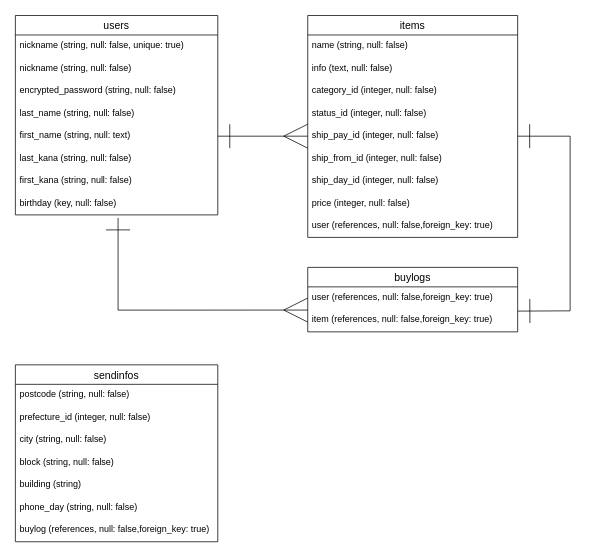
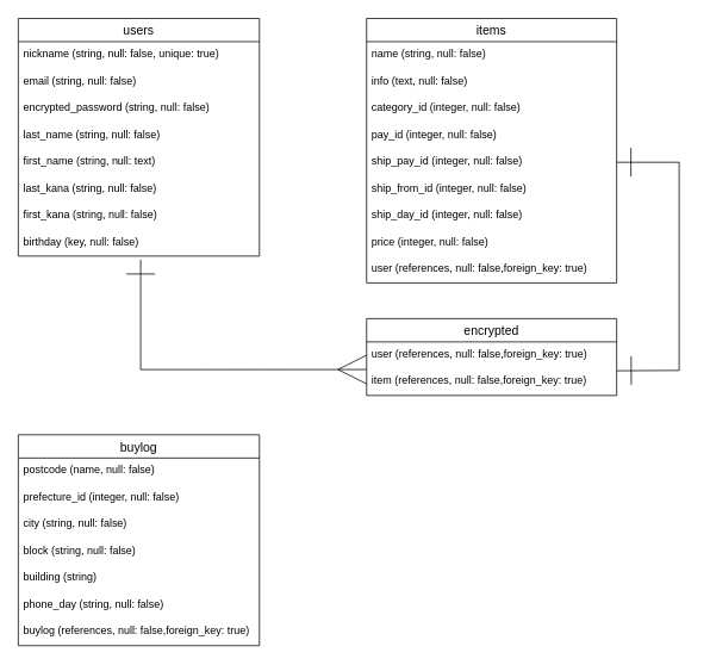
  <mxCell id="0" />
  <mxCell id="1" parent="0" />
  <mxCell id="2" value="users" style="swimlane;fontStyle=0;childLayout=stackLayout;horizontal=1;startSize=26;horizontalStack=0;resizeParent=1;resizeParentMax=0;resizeLast=0;collapsible=1;marginBottom=0;align=center;fontSize=14;" parent="1" vertex="1"><mxGeometry x="20" y="20" width="270" height="266" as="geometry"><mxRectangle x="70" y="170" width="70" height="26" as="alternateBounds" /></mxGeometry></mxCell>
  <mxCell id="3" value="nickname (string, null: false, unique: true)" style="text;strokeColor=none;fillColor=none;spacingLeft=4;spacingRight=4;overflow=hidden;rotatable=0;points=[[0,0.5],[1,0.5]];portConstraint=eastwest;fontSize=12;" parent="2" vertex="1"><mxGeometry y="26" width="270" height="30" as="geometry" /></mxCell>
- <mxCell id="4" value="nickname (string, null: false)" style="text;strokeColor=none;fillColor=none;spacingLeft=4;spacingRight=4;overflow=hidden;rotatable=0;points=[[0,0.5],[1,0.5]];portConstraint=eastwest;fontSize=12;" vertex="1" parent="2"><mxGeometry y="56" width="270" height="30" as="geometry" /></mxCell>
+ <mxCell id="4" value="email (string, null: false)" style="text;strokeColor=none;fillColor=none;spacingLeft=4;spacingRight=4;overflow=hidden;rotatable=0;points=[[0,0.5],[1,0.5]];portConstraint=eastwest;fontSize=12;" vertex="1" parent="2"><mxGeometry y="56" width="270" height="30" as="geometry" /></mxCell>
  <mxCell id="5" value=" encrypted_password (string, null: false)" style="text;strokeColor=none;fillColor=none;spacingLeft=4;spacingRight=4;overflow=hidden;rotatable=0;points=[[0,0.5],[1,0.5]];portConstraint=eastwest;fontSize=12;" vertex="1" parent="2"><mxGeometry y="86" width="270" height="30" as="geometry" /></mxCell>
  <mxCell id="6" value="last_name (string, null: false)&#10;" style="text;strokeColor=none;fillColor=none;spacingLeft=4;spacingRight=4;overflow=hidden;rotatable=0;points=[[0,0.5],[1,0.5]];portConstraint=eastwest;fontSize=12;" parent="2" vertex="1"><mxGeometry y="116" width="270" height="30" as="geometry" /></mxCell>
  <mxCell id="7" value="first_name (string, null: text)" style="text;strokeColor=none;fillColor=none;spacingLeft=4;spacingRight=4;overflow=hidden;rotatable=0;points=[[0,0.5],[1,0.5]];portConstraint=eastwest;fontSize=12;" parent="2" vertex="1"><mxGeometry y="146" width="270" height="30" as="geometry" /></mxCell>
  <mxCell id="8" value="last_kana (string, null: false)" style="text;strokeColor=none;fillColor=none;spacingLeft=4;spacingRight=4;overflow=hidden;rotatable=0;points=[[0,0.5],[1,0.5]];portConstraint=eastwest;fontSize=12;" vertex="1" parent="2"><mxGeometry y="176" width="270" height="30" as="geometry" /></mxCell>
  <mxCell id="9" value="first_kana (string, null: false)" style="text;strokeColor=none;fillColor=none;spacingLeft=4;spacingRight=4;overflow=hidden;rotatable=0;points=[[0,0.5],[1,0.5]];portConstraint=eastwest;fontSize=12;" vertex="1" parent="2"><mxGeometry y="206" width="270" height="30" as="geometry" /></mxCell>
  <mxCell id="10" value="birthday (key, null: false)" style="text;strokeColor=none;fillColor=none;spacingLeft=4;spacingRight=4;overflow=hidden;rotatable=0;points=[[0,0.5],[1,0.5]];portConstraint=eastwest;fontSize=12;" vertex="1" parent="2"><mxGeometry y="236" width="270" height="30" as="geometry" /></mxCell>
- <mxCell id="11" value="sendinfos" style="swimlane;fontStyle=0;childLayout=stackLayout;horizontal=1;startSize=26;horizontalStack=0;resizeParent=1;resizeParentMax=0;resizeLast=0;collapsible=1;marginBottom=0;align=center;fontSize=14;" parent="1" vertex="1"><mxGeometry x="20" y="486" width="270" height="236" as="geometry" /></mxCell>
- <mxCell id="12" value="postcode (string, null: false)" style="text;strokeColor=none;fillColor=none;spacingLeft=4;spacingRight=4;overflow=hidden;rotatable=0;points=[[0,0.5],[1,0.5]];portConstraint=eastwest;fontSize=12;" parent="11" vertex="1"><mxGeometry y="26" width="270" height="30" as="geometry" /></mxCell>
+ <mxCell id="11" value="buylog" style="swimlane;fontStyle=0;childLayout=stackLayout;horizontal=1;startSize=26;horizontalStack=0;resizeParent=1;resizeParentMax=0;resizeLast=0;collapsible=1;marginBottom=0;align=center;fontSize=14;" parent="1" vertex="1"><mxGeometry x="20" y="486" width="270" height="236" as="geometry" /></mxCell>
+ <mxCell id="12" value="postcode (name, null: false)" style="text;strokeColor=none;fillColor=none;spacingLeft=4;spacingRight=4;overflow=hidden;rotatable=0;points=[[0,0.5],[1,0.5]];portConstraint=eastwest;fontSize=12;" parent="11" vertex="1"><mxGeometry y="26" width="270" height="30" as="geometry" /></mxCell>
  <mxCell id="13" value="prefecture_id (integer, null: false)" style="text;strokeColor=none;fillColor=none;spacingLeft=4;spacingRight=4;overflow=hidden;rotatable=0;points=[[0,0.5],[1,0.5]];portConstraint=eastwest;fontSize=12;" parent="11" vertex="1"><mxGeometry y="56" width="270" height="30" as="geometry" /></mxCell>
  <mxCell id="14" value="city (string, null: false)" style="text;strokeColor=none;fillColor=none;spacingLeft=4;spacingRight=4;overflow=hidden;rotatable=0;points=[[0,0.5],[1,0.5]];portConstraint=eastwest;fontSize=12;" vertex="1" parent="11"><mxGeometry y="86" width="270" height="30" as="geometry" /></mxCell>
  <mxCell id="15" value="block (string, null: false)" style="text;strokeColor=none;fillColor=none;spacingLeft=4;spacingRight=4;overflow=hidden;rotatable=0;points=[[0,0.5],[1,0.5]];portConstraint=eastwest;fontSize=12;" vertex="1" parent="11"><mxGeometry y="116" width="270" height="30" as="geometry" /></mxCell>
  <mxCell id="16" value="building (string)" style="text;strokeColor=none;fillColor=none;spacingLeft=4;spacingRight=4;overflow=hidden;rotatable=0;points=[[0,0.5],[1,0.5]];portConstraint=eastwest;fontSize=12;" vertex="1" parent="11"><mxGeometry y="146" width="270" height="30" as="geometry" /></mxCell>
  <mxCell id="17" value="phone_day (string, null: false)" style="text;strokeColor=none;fillColor=none;spacingLeft=4;spacingRight=4;overflow=hidden;rotatable=0;points=[[0,0.5],[1,0.5]];portConstraint=eastwest;fontSize=12;" vertex="1" parent="11"><mxGeometry y="176" width="270" height="30" as="geometry" /></mxCell>
  <mxCell id="18" value="buylog (references, null: false,foreign_key: true)" style="text;strokeColor=none;fillColor=none;spacingLeft=4;spacingRight=4;overflow=hidden;rotatable=0;points=[[0,0.5],[1,0.5]];portConstraint=eastwest;fontSize=12;" vertex="1" parent="11"><mxGeometry y="206" width="270" height="30" as="geometry" /></mxCell>
- <mxCell id="19" value="buylogs" style="swimlane;fontStyle=0;childLayout=stackLayout;horizontal=1;startSize=26;horizontalStack=0;resizeParent=1;resizeParentMax=0;resizeLast=0;collapsible=1;marginBottom=0;align=center;fontSize=14;" parent="1" vertex="1"><mxGeometry x="410" y="356" width="280" height="86" as="geometry" /></mxCell>
+ <mxCell id="19" value="encrypted" style="swimlane;fontStyle=0;childLayout=stackLayout;horizontal=1;startSize=26;horizontalStack=0;resizeParent=1;resizeParentMax=0;resizeLast=0;collapsible=1;marginBottom=0;align=center;fontSize=14;" parent="1" vertex="1"><mxGeometry x="410" y="356" width="280" height="86" as="geometry" /></mxCell>
  <mxCell id="20" value="user (references, null: false,foreign_key: true)" style="text;strokeColor=none;fillColor=none;spacingLeft=4;spacingRight=4;overflow=hidden;rotatable=0;points=[[0,0.5],[1,0.5]];portConstraint=eastwest;fontSize=12;" parent="19" vertex="1"><mxGeometry y="26" width="280" height="30" as="geometry" /></mxCell>
  <mxCell id="21" value="item (references, null: false,foreign_key: true)" style="text;strokeColor=none;fillColor=none;spacingLeft=4;spacingRight=4;overflow=hidden;rotatable=0;points=[[0,0.5],[1,0.5]];portConstraint=eastwest;fontSize=12;" vertex="1" parent="19"><mxGeometry y="56" width="280" height="30" as="geometry" /></mxCell>
  <mxCell id="22" value="items" style="swimlane;fontStyle=0;childLayout=stackLayout;horizontal=1;startSize=26;horizontalStack=0;resizeParent=1;resizeParentMax=0;resizeLast=0;collapsible=1;marginBottom=0;align=center;fontSize=14;" parent="1" vertex="1"><mxGeometry x="410" y="20" width="280" height="296" as="geometry" /></mxCell>
  <mxCell id="23" value="name (string, null: false)" style="text;strokeColor=none;fillColor=none;spacingLeft=4;spacingRight=4;overflow=hidden;rotatable=0;points=[[0,0.5],[1,0.5]];portConstraint=eastwest;fontSize=12;" parent="22" vertex="1"><mxGeometry y="26" width="280" height="30" as="geometry" /></mxCell>
  <mxCell id="24" value="info (text, null: false)" style="text;strokeColor=none;fillColor=none;spacingLeft=4;spacingRight=4;overflow=hidden;rotatable=0;points=[[0,0.5],[1,0.5]];portConstraint=eastwest;fontSize=12;" parent="22" vertex="1"><mxGeometry y="56" width="280" height="30" as="geometry" /></mxCell>
  <mxCell id="25" value="category_id (integer, null: false)" style="text;strokeColor=none;fillColor=none;spacingLeft=4;spacingRight=4;overflow=hidden;rotatable=0;points=[[0,0.5],[1,0.5]];portConstraint=eastwest;fontSize=12;" vertex="1" parent="22"><mxGeometry y="86" width="280" height="30" as="geometry" /></mxCell>
- <mxCell id="26" value="status_id (integer, null: false)" style="text;strokeColor=none;fillColor=none;spacingLeft=4;spacingRight=4;overflow=hidden;rotatable=0;points=[[0,0.5],[1,0.5]];portConstraint=eastwest;fontSize=12;" vertex="1" parent="22"><mxGeometry y="116" width="280" height="30" as="geometry" /></mxCell>
+ <mxCell id="26" value="pay_id (integer, null: false)" style="text;strokeColor=none;fillColor=none;spacingLeft=4;spacingRight=4;overflow=hidden;rotatable=0;points=[[0,0.5],[1,0.5]];portConstraint=eastwest;fontSize=12;" vertex="1" parent="22"><mxGeometry y="116" width="280" height="30" as="geometry" /></mxCell>
  <mxCell id="27" value="ship_pay_id (integer, null: false)" style="text;strokeColor=none;fillColor=none;spacingLeft=4;spacingRight=4;overflow=hidden;rotatable=0;points=[[0,0.5],[1,0.5]];portConstraint=eastwest;fontSize=12;" vertex="1" parent="22"><mxGeometry y="146" width="280" height="30" as="geometry" /></mxCell>
  <mxCell id="28" value="ship_from_id (integer, null: false)" style="text;strokeColor=none;fillColor=none;spacingLeft=4;spacingRight=4;overflow=hidden;rotatable=0;points=[[0,0.5],[1,0.5]];portConstraint=eastwest;fontSize=12;" vertex="1" parent="22"><mxGeometry y="176" width="280" height="30" as="geometry" /></mxCell>
  <mxCell id="29" value="ship_day_id (integer, null: false)" style="text;strokeColor=none;fillColor=none;spacingLeft=4;spacingRight=4;overflow=hidden;rotatable=0;points=[[0,0.5],[1,0.5]];portConstraint=eastwest;fontSize=12;" vertex="1" parent="22"><mxGeometry y="206" width="280" height="30" as="geometry" /></mxCell>
  <mxCell id="30" value="price (integer, null: false)" style="text;strokeColor=none;fillColor=none;spacingLeft=4;spacingRight=4;overflow=hidden;rotatable=0;points=[[0,0.5],[1,0.5]];portConstraint=eastwest;fontSize=12;" vertex="1" parent="22"><mxGeometry y="236" width="280" height="30" as="geometry" /></mxCell>
  <mxCell id="31" value="user (references, null: false,foreign_key: true)" style="text;strokeColor=none;fillColor=none;spacingLeft=4;spacingRight=4;overflow=hidden;rotatable=0;points=[[0,0.5],[1,0.5]];portConstraint=eastwest;fontSize=12;" parent="22" vertex="1"><mxGeometry y="266" width="280" height="30" as="geometry" /></mxCell>
- <mxCell id="32" value="" style="endArrow=ERmany;html=1;rounded=0;endFill=0;startSize=30;startArrow=ERone;startFill=0;endSize=30;exitX=1;exitY=0.5;exitDx=0;exitDy=0;entryX=0;entryY=0.5;entryDx=0;entryDy=0;" edge="1" parent="1" source="7" target="27"><mxGeometry relative="1" as="geometry"><mxPoint x="310" y="188" as="sourcePoint" /><mxPoint x="470" y="176" as="targetPoint" /></mxGeometry></mxCell>
  <mxCell id="33" value="" style="endArrow=ERmany;html=1;rounded=0;entryX=0;entryY=0.031;entryDx=0;entryDy=0;entryPerimeter=0;endFill=0;startSize=30;startArrow=ERone;startFill=0;endSize=30;" edge="1" parent="1" target="21"><mxGeometry relative="1" as="geometry"><mxPoint x="157" y="290" as="sourcePoint" /><mxPoint x="260" y="418.2" as="targetPoint" /><Array as="points"><mxPoint x="157" y="413" /><mxPoint x="230" y="413" /></Array></mxGeometry></mxCell>
  <mxCell id="34" value="" style="endArrow=ERone;html=1;rounded=0;endFill=0;startSize=30;startArrow=ERone;startFill=0;endSize=30;entryX=1.001;entryY=1.078;entryDx=0;entryDy=0;entryPerimeter=0;sourcePerimeterSpacing=0;exitX=1;exitY=0.5;exitDx=0;exitDy=0;" edge="1" parent="1" source="27" target="20"><mxGeometry relative="1" as="geometry"><mxPoint x="750" y="126" as="sourcePoint" /><mxPoint x="430" y="426" as="targetPoint" /><Array as="points"><mxPoint x="750" y="181" /><mxPoint x="760" y="181" /><mxPoint x="760" y="414" /><mxPoint x="750" y="414" /></Array></mxGeometry></mxCell>
